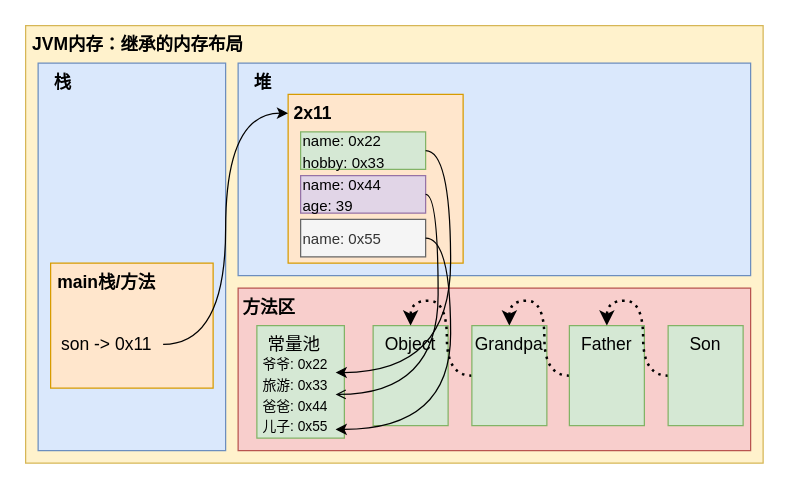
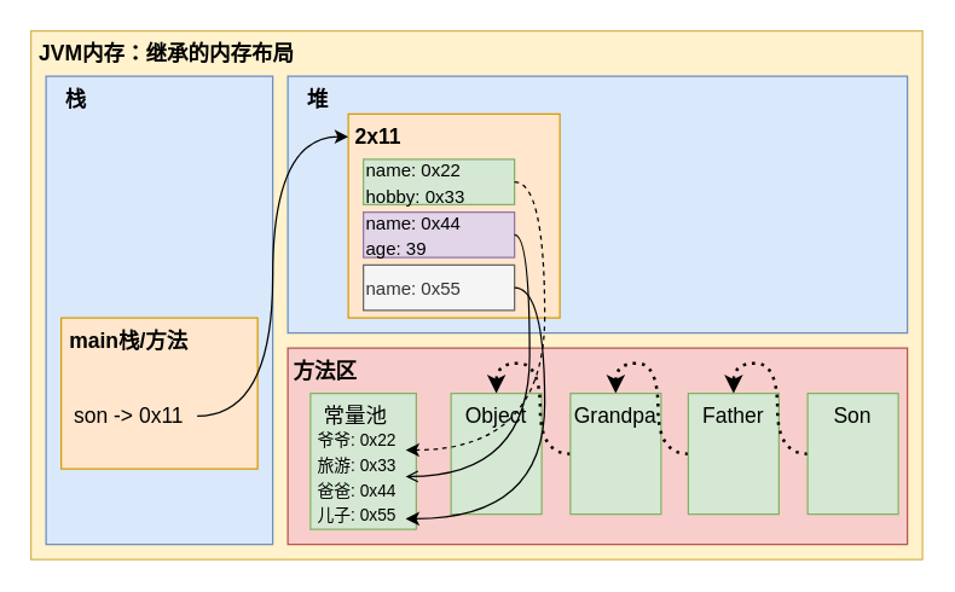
  <mxCell id="0" />
  <mxCell id="1" parent="0" />
  <mxCell id="2" value="" style="rounded=0;whiteSpace=wrap;html=1;fillColor=#fff2cc;strokeColor=#d6b656;" vertex="1" parent="1"><mxGeometry x="20" y="20" width="590" height="350" as="geometry" /></mxCell>
  <mxCell id="3" value="&lt;b&gt;&lt;font style=&quot;font-size: 14px;&quot;&gt;JVM内存：继承的内存布局&lt;/font&gt;&lt;/b&gt;" style="text;html=1;strokeColor=none;fillColor=none;align=center;verticalAlign=middle;whiteSpace=wrap;rounded=0;" vertex="1" parent="1"><mxGeometry x="20" y="20" width="180" height="30" as="geometry" /></mxCell>
  <mxCell id="4" value="" style="rounded=0;whiteSpace=wrap;html=1;fontSize=14;fillColor=#dae8fc;strokeColor=#6c8ebf;" vertex="1" parent="1"><mxGeometry x="30" y="50" width="150" height="310" as="geometry" /></mxCell>
  <mxCell id="5" value="&lt;b&gt;栈&lt;/b&gt;" style="text;html=1;strokeColor=none;fillColor=none;align=center;verticalAlign=middle;whiteSpace=wrap;rounded=0;fontSize=14;" vertex="1" parent="1"><mxGeometry x="30" y="50" width="40" height="30" as="geometry" /></mxCell>
  <mxCell id="6" value="" style="rounded=0;whiteSpace=wrap;html=1;fontSize=14;fillColor=#dae8fc;strokeColor=#6c8ebf;" vertex="1" parent="1"><mxGeometry x="190" y="50" width="410" height="170" as="geometry" /></mxCell>
  <mxCell id="7" value="&lt;b&gt;堆&lt;/b&gt;" style="text;html=1;strokeColor=none;fillColor=none;align=center;verticalAlign=middle;whiteSpace=wrap;rounded=0;fontSize=14;" vertex="1" parent="1"><mxGeometry x="190" y="50" width="40" height="30" as="geometry" /></mxCell>
  <mxCell id="8" value="" style="rounded=0;whiteSpace=wrap;html=1;fontSize=14;fillColor=#f8cecc;strokeColor=#b85450;" vertex="1" parent="1"><mxGeometry x="190" y="230" width="410" height="130" as="geometry" /></mxCell>
  <mxCell id="9" value="&lt;b&gt;方法区&lt;/b&gt;" style="text;html=1;strokeColor=none;fillColor=none;align=center;verticalAlign=middle;whiteSpace=wrap;rounded=0;fontSize=14;" vertex="1" parent="1"><mxGeometry x="190" y="230" width="50" height="30" as="geometry" /></mxCell>
  <mxCell id="10" value="" style="rounded=0;whiteSpace=wrap;html=1;fontSize=14;fillColor=#d5e8d4;strokeColor=#82b366;" vertex="1" parent="1"><mxGeometry x="205" y="260" width="70" height="90" as="geometry" /></mxCell>
  <mxCell id="11" value="常量池" style="text;html=1;strokeColor=none;fillColor=none;align=center;verticalAlign=middle;whiteSpace=wrap;rounded=0;fontSize=14;" vertex="1" parent="1"><mxGeometry x="205" y="260" width="60" height="30" as="geometry" /></mxCell>
  <mxCell id="12" value="" style="rounded=0;whiteSpace=wrap;html=1;fontSize=14;fillColor=#d5e8d4;strokeColor=#82b366;" vertex="1" parent="1"><mxGeometry x="298" y="260" width="60" height="80" as="geometry" /></mxCell>
  <mxCell id="13" style="edgeStyle=orthogonalEdgeStyle;curved=1;rounded=0;orthogonalLoop=1;jettySize=auto;html=1;exitX=0;exitY=0.5;exitDx=0;exitDy=0;entryX=0.5;entryY=0;entryDx=0;entryDy=0;strokeWidth=2;fontSize=12;dashed=1;dashPattern=1 2;" edge="1" parent="1" source="14" target="19"><mxGeometry relative="1" as="geometry" /></mxCell>
  <mxCell id="14" value="" style="rounded=0;whiteSpace=wrap;html=1;fontSize=14;fillColor=#d5e8d4;strokeColor=#82b366;" vertex="1" parent="1"><mxGeometry x="377" y="260" width="60" height="80" as="geometry" /></mxCell>
  <mxCell id="15" style="edgeStyle=orthogonalEdgeStyle;curved=1;rounded=0;orthogonalLoop=1;jettySize=auto;html=1;exitX=0;exitY=0.5;exitDx=0;exitDy=0;entryX=0.5;entryY=0;entryDx=0;entryDy=0;strokeWidth=2;fontSize=12;dashed=1;dashPattern=1 2;" edge="1" parent="1" source="16" target="20"><mxGeometry relative="1" as="geometry" /></mxCell>
  <mxCell id="16" value="" style="rounded=0;whiteSpace=wrap;html=1;fontSize=14;fillColor=#d5e8d4;strokeColor=#82b366;" vertex="1" parent="1"><mxGeometry x="455" y="260" width="60" height="80" as="geometry" /></mxCell>
  <mxCell id="17" style="edgeStyle=orthogonalEdgeStyle;curved=1;rounded=0;orthogonalLoop=1;jettySize=auto;html=1;exitX=0;exitY=0.5;exitDx=0;exitDy=0;entryX=0.5;entryY=0;entryDx=0;entryDy=0;strokeWidth=2;fontSize=12;dashed=1;dashPattern=1 2;" edge="1" parent="1" source="18" target="21"><mxGeometry relative="1" as="geometry" /></mxCell>
  <mxCell id="18" value="" style="rounded=0;whiteSpace=wrap;html=1;fontSize=14;fillColor=#d5e8d4;strokeColor=#82b366;" vertex="1" parent="1"><mxGeometry x="534" y="260" width="60" height="80" as="geometry" /></mxCell>
  <mxCell id="19" value="Object" style="text;html=1;strokeColor=none;fillColor=none;align=center;verticalAlign=middle;whiteSpace=wrap;rounded=0;fontSize=14;" vertex="1" parent="1"><mxGeometry x="298" y="260" width="60" height="30" as="geometry" /></mxCell>
  <mxCell id="20" value="Grandpa" style="text;html=1;strokeColor=none;fillColor=none;align=center;verticalAlign=middle;whiteSpace=wrap;rounded=0;fontSize=14;" vertex="1" parent="1"><mxGeometry x="377" y="260" width="60" height="30" as="geometry" /></mxCell>
  <mxCell id="21" value="Father" style="text;html=1;strokeColor=none;fillColor=none;align=center;verticalAlign=middle;whiteSpace=wrap;rounded=0;fontSize=14;" vertex="1" parent="1"><mxGeometry x="455" y="260" width="60" height="30" as="geometry" /></mxCell>
  <mxCell id="22" value="Son" style="text;html=1;strokeColor=none;fillColor=none;align=center;verticalAlign=middle;whiteSpace=wrap;rounded=0;fontSize=14;" vertex="1" parent="1"><mxGeometry x="534" y="260" width="60" height="30" as="geometry" /></mxCell>
  <mxCell id="23" value="" style="rounded=0;whiteSpace=wrap;html=1;fontSize=14;fillColor=#ffe6cc;strokeColor=#d79b00;" vertex="1" parent="1"><mxGeometry x="230" y="75" width="140" height="135" as="geometry" /></mxCell>
  <mxCell id="24" value="&lt;b&gt;2x11&lt;/b&gt;" style="text;html=1;strokeColor=none;fillColor=none;align=center;verticalAlign=middle;whiteSpace=wrap;rounded=0;fontSize=14;" vertex="1" parent="1"><mxGeometry x="230" y="75" width="40" height="30" as="geometry" /></mxCell>
  <mxCell id="25" value="&lt;font style=&quot;font-size: 12px;&quot;&gt;name: 0x22&lt;br&gt;hobby: 0x33&lt;br&gt;&lt;/font&gt;" style="text;html=1;strokeColor=#82b366;fillColor=#d5e8d4;align=left;verticalAlign=middle;whiteSpace=wrap;rounded=0;fontSize=14;" vertex="1" parent="1"><mxGeometry x="240" y="105" width="100" height="30" as="geometry" /></mxCell>
  <mxCell id="26" value="&lt;font style=&quot;font-size: 11px;&quot;&gt;爷爷: 0x22&lt;br&gt;旅游: 0x33&lt;br&gt;爸爸: 0x44&lt;br&gt;儿子: 0x55&lt;br&gt;&lt;/font&gt;" style="text;html=1;strokeColor=none;fillColor=none;align=left;verticalAlign=middle;whiteSpace=wrap;rounded=0;fontSize=14;" vertex="1" parent="1"><mxGeometry x="208" y="280" width="60" height="70" as="geometry" /></mxCell>
  <mxCell id="27" style="edgeStyle=orthogonalEdgeStyle;rounded=0;orthogonalLoop=1;jettySize=auto;html=1;exitX=0.5;exitY=1;exitDx=0;exitDy=0;fontSize=12;" edge="1" parent="1" source="26" target="26"><mxGeometry relative="1" as="geometry" /></mxCell>
  <mxCell id="28" value="&lt;font style=&quot;font-size: 12px;&quot;&gt;name: 0x44&lt;br&gt;age: 39&lt;br&gt;&lt;/font&gt;" style="text;html=1;strokeColor=#9673a6;fillColor=#e1d5e7;align=left;verticalAlign=middle;whiteSpace=wrap;rounded=0;fontSize=14;" vertex="1" parent="1"><mxGeometry x="240" y="140" width="100" height="30" as="geometry" /></mxCell>
  <mxCell id="29" value="&lt;font style=&quot;font-size: 12px;&quot;&gt;name: 0x55&lt;br&gt;&lt;/font&gt;" style="text;html=1;strokeColor=#666666;fillColor=#f5f5f5;align=left;verticalAlign=middle;whiteSpace=wrap;rounded=0;fontSize=14;fontColor=#333333;" vertex="1" parent="1"><mxGeometry x="240" y="175" width="100" height="30" as="geometry" /></mxCell>
  <mxCell id="30" value="" style="rounded=0;whiteSpace=wrap;html=1;fontSize=14;fillColor=#ffe6cc;strokeColor=#d79b00;" vertex="1" parent="1"><mxGeometry x="40" y="210" width="130" height="100" as="geometry" /></mxCell>
  <mxCell id="31" value="&lt;b&gt;main栈/方法&lt;/b&gt;" style="text;html=1;strokeColor=none;fillColor=none;align=center;verticalAlign=middle;whiteSpace=wrap;rounded=0;fontSize=14;" vertex="1" parent="1"><mxGeometry x="40" y="210" width="90" height="30" as="geometry" /></mxCell>
  <mxCell id="32" style="edgeStyle=orthogonalEdgeStyle;rounded=0;orthogonalLoop=1;jettySize=auto;html=1;exitX=1;exitY=0.5;exitDx=0;exitDy=0;entryX=0;entryY=0.5;entryDx=0;entryDy=0;fontSize=12;curved=1;strokeWidth=1;" edge="1" parent="1" source="33" target="24"><mxGeometry relative="1" as="geometry" /></mxCell>
  <mxCell id="33" value="son -&amp;gt; 0x11" style="text;html=1;strokeColor=none;fillColor=none;align=center;verticalAlign=middle;whiteSpace=wrap;rounded=0;fontSize=14;" vertex="1" parent="1"><mxGeometry x="40" y="260" width="90" height="30" as="geometry" /></mxCell>
  <mxCell id="34" style="edgeStyle=orthogonalEdgeStyle;curved=1;rounded=0;orthogonalLoop=1;jettySize=auto;html=1;exitX=1;exitY=0.5;exitDx=0;exitDy=0;strokeWidth=1;fontSize=12;" edge="1" parent="1" source="29" target="26"><mxGeometry relative="1" as="geometry"><Array as="points"><mxPoint x="360" y="190" /><mxPoint x="360" y="343" /></Array></mxGeometry></mxCell>
  <mxCell id="35" style="edgeStyle=orthogonalEdgeStyle;curved=1;rounded=0;orthogonalLoop=1;jettySize=auto;html=1;exitX=1;exitY=0.5;exitDx=0;exitDy=0;entryX=1;entryY=0.5;entryDx=0;entryDy=0;strokeWidth=1;fontSize=12;endArrow=open;" edge="1" parent="1" source="28" target="26"><mxGeometry relative="1" as="geometry"><Array as="points"><mxPoint x="350" y="155" /><mxPoint x="350" y="315" /></Array></mxGeometry></mxCell>
- <mxCell id="36" style="edgeStyle=orthogonalEdgeStyle;rounded=0;orthogonalLoop=1;jettySize=auto;html=1;exitX=1;exitY=0.5;exitDx=0;exitDy=0;entryX=1;entryY=0.25;entryDx=0;entryDy=0;strokeWidth=1;fontSize=12;curved=1;" edge="1" parent="1" source="25" target="26"><mxGeometry relative="1" as="geometry"><Array as="points"><mxPoint x="360" y="120" /><mxPoint x="360" y="298" /></Array></mxGeometry></mxCell>
+ <mxCell id="36" style="edgeStyle=orthogonalEdgeStyle;rounded=0;orthogonalLoop=1;jettySize=auto;html=1;exitX=1;exitY=0.5;exitDx=0;exitDy=0;entryX=1;entryY=0.25;entryDx=0;entryDy=0;strokeWidth=1;fontSize=12;curved=1;dashed=1;" edge="1" parent="1" source="25" target="26"><mxGeometry relative="1" as="geometry"><Array as="points"><mxPoint x="360" y="120" /><mxPoint x="360" y="298" /></Array></mxGeometry></mxCell>
